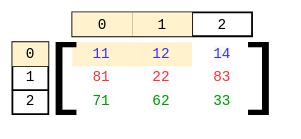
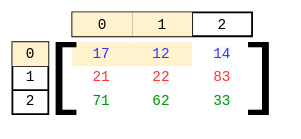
  <mxCell id="0" />
  <mxCell id="1" parent="0" />
  <mxCell id="2" value="" style="shape=table;startSize=0;container=1;collapsible=0;childLayout=tableLayout;fontFamily=Courier New;fontSize=24;fontColor=#009900;strokeWidth=0;strokeColor=none;fillColor=none;swimlaneLine=0;" parent="1" vertex="1"><mxGeometry x="120" y="70" width="300" height="120" as="geometry" /></mxCell>
  <mxCell id="3" value="" style="shape=tableRow;horizontal=0;startSize=0;swimlaneHead=0;swimlaneBody=0;top=0;left=0;bottom=0;right=0;collapsible=0;dropTarget=0;fillColor=none;points=[[0,0.5],[1,0.5]];portConstraint=eastwest;fontFamily=Courier New;fontSize=24;fontColor=#009900;" parent="2" vertex="1"><mxGeometry width="300" height="40" as="geometry" /></mxCell>
- <mxCell id="4" value="&lt;font color=&quot;#3333ff&quot; style=&quot;font-size: 24px&quot;&gt;11&lt;/font&gt;" style="shape=partialRectangle;html=1;whiteSpace=wrap;connectable=0;overflow=hidden;fillColor=#fff2cc;top=0;left=0;bottom=0;right=0;pointerEvents=1;fontFamily=Courier New;fontSize=24;strokeColor=#d6b656;" parent="3" vertex="1"><mxGeometry width="97" height="40" as="geometry"><mxRectangle width="97" height="40" as="alternateBounds" /></mxGeometry></mxCell>
+ <mxCell id="4" value="&lt;font color=&quot;#3333ff&quot; style=&quot;font-size: 24px&quot;&gt;17&lt;/font&gt;" style="shape=partialRectangle;html=1;whiteSpace=wrap;connectable=0;overflow=hidden;fillColor=#fff2cc;top=0;left=0;bottom=0;right=0;pointerEvents=1;fontFamily=Courier New;fontSize=24;strokeColor=#d6b656;" parent="3" vertex="1"><mxGeometry width="97" height="40" as="geometry"><mxRectangle width="97" height="40" as="alternateBounds" /></mxGeometry></mxCell>
  <mxCell id="5" value="&lt;span style=&quot;color: rgb(51 , 51 , 255) ; font-family: &amp;#34;courier new&amp;#34; ; font-size: 24px ; font-style: normal ; font-weight: 400 ; letter-spacing: normal ; text-align: center ; text-indent: 0px ; text-transform: none ; word-spacing: 0px ; display: inline ; float: none&quot;&gt;12&lt;/span&gt;" style="shape=partialRectangle;html=1;whiteSpace=wrap;connectable=0;overflow=hidden;fillColor=#fff2cc;top=0;left=0;bottom=0;right=0;pointerEvents=1;fontFamily=Courier New;fontSize=24;strokeColor=#d6b656;" parent="3" vertex="1"><mxGeometry x="97" width="103" height="40" as="geometry"><mxRectangle width="103" height="40" as="alternateBounds" /></mxGeometry></mxCell>
  <mxCell id="6" value="&lt;span style=&quot;color: rgb(51 , 51 , 255) ; font-family: &amp;#34;courier new&amp;#34; ; font-size: 24px ; font-style: normal ; font-weight: 400 ; letter-spacing: normal ; text-align: center ; text-indent: 0px ; text-transform: none ; word-spacing: 0px ; background-color: rgb(248 , 249 , 250) ; display: inline ; float: none&quot;&gt;14&lt;/span&gt;" style="shape=partialRectangle;html=1;whiteSpace=wrap;connectable=0;overflow=hidden;fillColor=none;top=0;left=0;bottom=0;right=0;pointerEvents=1;fontFamily=Courier New;fontSize=24;fontColor=#009900;" parent="3" vertex="1"><mxGeometry x="200" width="100" height="40" as="geometry"><mxRectangle width="100" height="40" as="alternateBounds" /></mxGeometry></mxCell>
  <mxCell id="7" value="" style="shape=tableRow;horizontal=0;startSize=0;swimlaneHead=0;swimlaneBody=0;top=0;left=0;bottom=0;right=0;collapsible=0;dropTarget=0;fillColor=none;points=[[0,0.5],[1,0.5]];portConstraint=eastwest;fontFamily=Courier New;fontSize=24;fontColor=#009900;" parent="2" vertex="1"><mxGeometry y="40" width="300" height="40" as="geometry" /></mxCell>
- <mxCell id="8" value="&lt;font color=&quot;#ff3333&quot;&gt;81&lt;/font&gt;" style="shape=partialRectangle;html=1;whiteSpace=wrap;connectable=0;overflow=hidden;fillColor=none;top=0;left=0;bottom=0;right=0;pointerEvents=1;fontFamily=Courier New;fontSize=24;fontColor=#009900;" parent="7" vertex="1"><mxGeometry width="97" height="40" as="geometry"><mxRectangle width="97" height="40" as="alternateBounds" /></mxGeometry></mxCell>
+ <mxCell id="8" value="&lt;font color=&quot;#ff3333&quot;&gt;21&lt;/font&gt;" style="shape=partialRectangle;html=1;whiteSpace=wrap;connectable=0;overflow=hidden;fillColor=none;top=0;left=0;bottom=0;right=0;pointerEvents=1;fontFamily=Courier New;fontSize=24;fontColor=#009900;" parent="7" vertex="1"><mxGeometry width="97" height="40" as="geometry"><mxRectangle width="97" height="40" as="alternateBounds" /></mxGeometry></mxCell>
  <mxCell id="9" value="&lt;span style=&quot;color: rgb(255 , 51 , 51) ; font-family: &amp;#34;courier new&amp;#34; ; font-size: 24px ; font-style: normal ; font-weight: 400 ; letter-spacing: normal ; text-align: center ; text-indent: 0px ; text-transform: none ; word-spacing: 0px ; background-color: rgb(248 , 249 , 250) ; display: inline ; float: none&quot;&gt;22&lt;/span&gt;" style="shape=partialRectangle;html=1;whiteSpace=wrap;connectable=0;overflow=hidden;fillColor=none;top=0;left=0;bottom=0;right=0;pointerEvents=1;fontFamily=Courier New;fontSize=24;fontColor=#009900;" parent="7" vertex="1"><mxGeometry x="97" width="103" height="40" as="geometry"><mxRectangle width="103" height="40" as="alternateBounds" /></mxGeometry></mxCell>
  <mxCell id="10" value="&lt;span style=&quot;color: rgb(255, 51, 51); font-family: &amp;quot;courier new&amp;quot;; font-size: 24px; font-style: normal; font-weight: 400; letter-spacing: normal; text-align: center; text-indent: 0px; text-transform: none; word-spacing: 0px; display: inline; float: none;&quot;&gt;83&lt;/span&gt;" style="shape=partialRectangle;html=1;whiteSpace=wrap;connectable=0;overflow=hidden;fillColor=none;top=0;left=0;bottom=0;right=0;pointerEvents=1;fontFamily=Courier New;fontSize=24;labelBorderColor=none;strokeColor=default;labelBackgroundColor=none;" parent="7" vertex="1"><mxGeometry x="200" width="100" height="40" as="geometry"><mxRectangle width="100" height="40" as="alternateBounds" /></mxGeometry></mxCell>
  <mxCell id="11" value="" style="shape=tableRow;horizontal=0;startSize=0;swimlaneHead=0;swimlaneBody=0;top=0;left=0;bottom=0;right=0;collapsible=0;dropTarget=0;fillColor=none;points=[[0,0.5],[1,0.5]];portConstraint=eastwest;fontFamily=Courier New;fontSize=24;fontColor=#009900;" parent="2" vertex="1"><mxGeometry y="80" width="300" height="40" as="geometry" /></mxCell>
  <mxCell id="12" value="&lt;span style=&quot;font-family: &amp;#34;courier new&amp;#34; ; font-size: 24px ; font-style: normal ; font-weight: 400 ; letter-spacing: normal ; text-align: center ; text-indent: 0px ; text-transform: none ; word-spacing: 0px ; background-color: rgb(248 , 249 , 250) ; display: inline ; float: none&quot;&gt;71&lt;/span&gt;" style="shape=partialRectangle;html=1;whiteSpace=wrap;connectable=0;overflow=hidden;fillColor=none;top=0;left=0;bottom=0;right=0;pointerEvents=1;fontFamily=Courier New;fontSize=24;fontColor=#009900;" parent="11" vertex="1"><mxGeometry width="97" height="40" as="geometry"><mxRectangle width="97" height="40" as="alternateBounds" /></mxGeometry></mxCell>
  <mxCell id="13" value="&lt;span style=&quot;color: rgb(0 , 153 , 0) ; font-family: &amp;#34;courier new&amp;#34; ; font-size: 24px ; font-style: normal ; font-weight: 400 ; letter-spacing: normal ; text-align: center ; text-indent: 0px ; text-transform: none ; word-spacing: 0px ; background-color: rgb(248 , 249 , 250) ; display: inline ; float: none&quot;&gt;62&lt;/span&gt;" style="shape=partialRectangle;html=1;whiteSpace=wrap;connectable=0;overflow=hidden;fillColor=none;top=0;left=0;bottom=0;right=0;pointerEvents=1;fontFamily=Courier New;fontSize=24;fontColor=#009900;" parent="11" vertex="1"><mxGeometry x="97" width="103" height="40" as="geometry"><mxRectangle width="103" height="40" as="alternateBounds" /></mxGeometry></mxCell>
  <mxCell id="14" value="&lt;span style=&quot;color: rgb(0 , 153 , 0) ; font-family: &amp;#34;courier new&amp;#34; ; font-size: 24px ; font-style: normal ; font-weight: 400 ; letter-spacing: normal ; text-align: center ; text-indent: 0px ; text-transform: none ; word-spacing: 0px ; background-color: rgb(248 , 249 , 250) ; display: inline ; float: none&quot;&gt;33&lt;/span&gt;" style="shape=partialRectangle;html=1;whiteSpace=wrap;connectable=0;overflow=hidden;fillColor=none;top=0;left=0;bottom=0;right=0;pointerEvents=1;fontFamily=Courier New;fontSize=24;fontColor=#009900;" parent="11" vertex="1"><mxGeometry x="200" width="100" height="40" as="geometry"><mxRectangle width="100" height="40" as="alternateBounds" /></mxGeometry></mxCell>
  <mxCell id="15" value="[" style="text;resizable=0;autosize=1;align=center;verticalAlign=middle;points=[];fillColor=none;strokeColor=none;rounded=0;fontFamily=Courier New;fontSize=130;fontColor=#000000;spacing=0;html=1;fontStyle=0" parent="1" vertex="1"><mxGeometry x="60" y="50" width="90" height="160" as="geometry" /></mxCell>
  <mxCell id="16" value="]" style="text;resizable=0;autosize=1;align=center;verticalAlign=middle;points=[];fillColor=none;strokeColor=none;rounded=0;fontFamily=Courier New;fontSize=130;fontColor=#000000;spacing=0;html=1;fontStyle=0" parent="1" vertex="1"><mxGeometry x="390" y="50" width="90" height="160" as="geometry" /></mxCell>
  <mxCell id="17" value="" style="shape=table;startSize=0;container=1;collapsible=0;childLayout=tableLayout;labelBorderColor=none;fontFamily=Courier New;fontSize=30;strokeWidth=3;html=1;" parent="1" vertex="1"><mxGeometry x="120" y="20" width="300" height="40" as="geometry" /></mxCell>
  <mxCell id="18" value="" style="shape=tableRow;horizontal=0;startSize=0;swimlaneHead=0;swimlaneBody=0;top=0;left=0;bottom=0;right=0;collapsible=0;dropTarget=0;fillColor=none;points=[[0,0.5],[1,0.5]];portConstraint=eastwest;labelBorderColor=default;fontFamily=Courier New;fontSize=30;fontColor=#000000;strokeWidth=0;html=1;" parent="17" vertex="1"><mxGeometry width="300" height="40" as="geometry" /></mxCell>
  <mxCell id="19" value="&lt;font style=&quot;font-size: 24px&quot;&gt;0&lt;/font&gt;" style="shape=partialRectangle;html=1;connectable=0;overflow=hidden;fillColor=#fff2cc;top=0;left=0;bottom=0;right=0;pointerEvents=1;labelBorderColor=none;fontFamily=Courier New;fontSize=30;strokeWidth=0;strokeColor=#d6b656;" parent="18" vertex="1"><mxGeometry width="100" height="40" as="geometry"><mxRectangle width="100" height="40" as="alternateBounds" /></mxGeometry></mxCell>
  <mxCell id="20" value="&lt;font face=&quot;courier new&quot;&gt;&lt;span style=&quot;font-size: 24px&quot;&gt;1&lt;/span&gt;&lt;/font&gt;" style="shape=partialRectangle;html=1;whiteSpace=wrap;connectable=0;overflow=hidden;fillColor=#fff2cc;top=0;left=0;bottom=0;right=0;pointerEvents=1;labelBorderColor=none;fontFamily=Courier New;fontSize=30;strokeWidth=0;strokeColor=#d6b656;" parent="18" vertex="1"><mxGeometry x="100" width="100" height="40" as="geometry"><mxRectangle width="100" height="40" as="alternateBounds" /></mxGeometry></mxCell>
  <mxCell id="21" value="&lt;span style=&quot;color: rgb(0, 0, 0); font-family: &amp;quot;courier new&amp;quot;; font-size: 24px; font-style: normal; font-weight: 400; letter-spacing: normal; text-align: center; text-indent: 0px; text-transform: none; word-spacing: 0px; display: inline; float: none;&quot;&gt;2&lt;/span&gt;" style="shape=partialRectangle;html=1;whiteSpace=wrap;connectable=0;overflow=hidden;top=0;left=0;bottom=0;right=0;pointerEvents=1;labelBorderColor=none;fontFamily=Courier New;fontSize=30;strokeWidth=1;labelBackgroundColor=none;fillColor=none;" parent="18" vertex="1"><mxGeometry x="200" width="100" height="40" as="geometry"><mxRectangle width="100" height="40" as="alternateBounds" /></mxGeometry></mxCell>
  <mxCell id="22" value="" style="shape=table;startSize=0;container=1;collapsible=0;childLayout=tableLayout;labelBackgroundColor=none;labelBorderColor=none;fontFamily=Courier New;fontSize=24;fontColor=#000000;strokeWidth=3;html=1;" parent="1" vertex="1"><mxGeometry x="20" y="70" width="60" height="120" as="geometry" /></mxCell>
  <mxCell id="23" value="" style="shape=tableRow;horizontal=0;startSize=0;swimlaneHead=0;swimlaneBody=0;top=0;left=0;bottom=0;right=0;collapsible=0;dropTarget=0;fillColor=none;points=[[0,0.5],[1,0.5]];portConstraint=eastwest;labelBackgroundColor=none;labelBorderColor=none;fontFamily=Courier New;fontSize=24;fontColor=#000000;strokeWidth=3;html=1;" parent="22" vertex="1"><mxGeometry width="60" height="40" as="geometry" /></mxCell>
  <mxCell id="24" value="0" style="shape=partialRectangle;html=1;whiteSpace=wrap;connectable=0;overflow=hidden;fillColor=#fff2cc;top=0;left=0;bottom=0;right=0;pointerEvents=1;labelBackgroundColor=none;labelBorderColor=none;fontFamily=Courier New;fontSize=24;strokeWidth=3;strokeColor=#d6b656;" parent="23" vertex="1"><mxGeometry width="60" height="40" as="geometry"><mxRectangle width="60" height="40" as="alternateBounds" /></mxGeometry></mxCell>
  <mxCell id="25" value="" style="shape=tableRow;horizontal=0;startSize=0;swimlaneHead=0;swimlaneBody=0;top=0;left=0;bottom=0;right=0;collapsible=0;dropTarget=0;fillColor=none;points=[[0,0.5],[1,0.5]];portConstraint=eastwest;labelBackgroundColor=none;labelBorderColor=none;fontFamily=Courier New;fontSize=24;fontColor=#000000;strokeWidth=3;html=1;" parent="22" vertex="1"><mxGeometry y="40" width="60" height="40" as="geometry" /></mxCell>
  <mxCell id="26" value="1" style="shape=partialRectangle;html=1;whiteSpace=wrap;connectable=0;overflow=hidden;fillColor=none;top=0;left=0;bottom=0;right=0;pointerEvents=1;labelBackgroundColor=none;labelBorderColor=none;fontFamily=Courier New;fontSize=24;strokeWidth=3;strokeColor=#d6b656;" parent="25" vertex="1"><mxGeometry width="60" height="40" as="geometry"><mxRectangle width="60" height="40" as="alternateBounds" /></mxGeometry></mxCell>
  <mxCell id="27" value="" style="shape=tableRow;horizontal=0;startSize=0;swimlaneHead=0;swimlaneBody=0;top=0;left=0;bottom=0;right=0;collapsible=0;dropTarget=0;fillColor=none;points=[[0,0.5],[1,0.5]];portConstraint=eastwest;labelBackgroundColor=none;labelBorderColor=none;fontFamily=Courier New;fontSize=24;fontColor=#000000;strokeWidth=3;html=1;" parent="22" vertex="1"><mxGeometry y="80" width="60" height="40" as="geometry" /></mxCell>
  <mxCell id="28" value="2" style="shape=partialRectangle;html=1;whiteSpace=wrap;connectable=0;overflow=hidden;fillColor=none;top=0;left=0;bottom=0;right=0;pointerEvents=1;labelBackgroundColor=none;labelBorderColor=none;fontFamily=Courier New;fontSize=24;fontColor=#000000;strokeWidth=3;" parent="27" vertex="1"><mxGeometry width="60" height="40" as="geometry"><mxRectangle width="60" height="40" as="alternateBounds" /></mxGeometry></mxCell>
